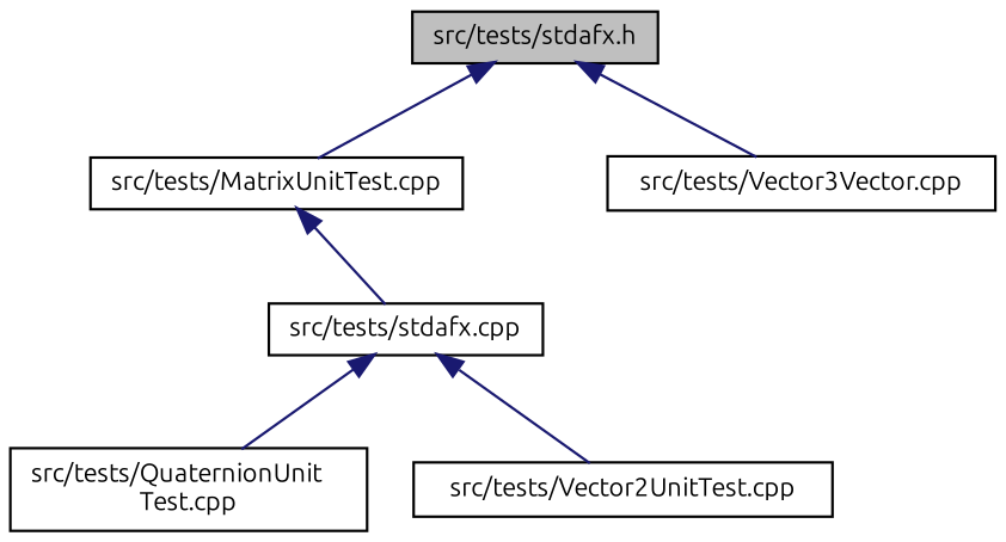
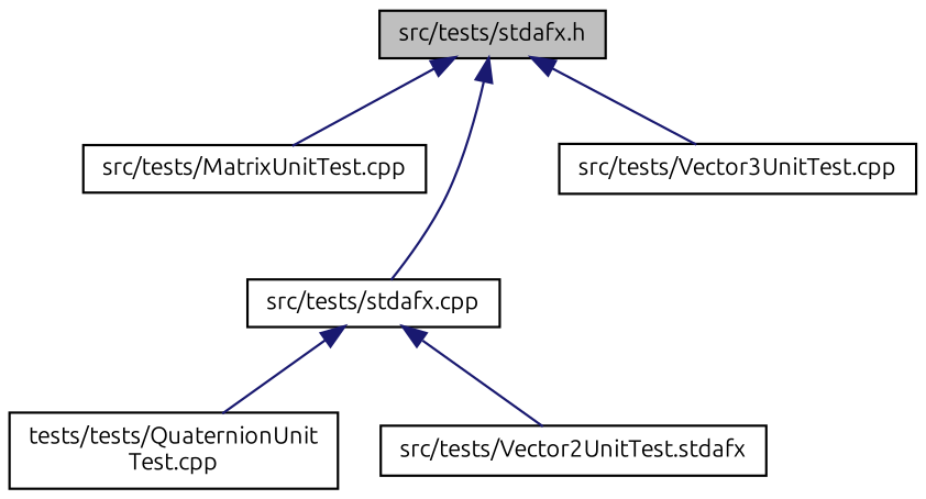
  digraph {
    fontname=Ubuntu
    node [color=black fillcolor=white fontname=Ubuntu fontsize=10 shape=record style=filled]
    edge [color=midnightblue dir=back fontname=Ubuntu fontsize=10 labelfontname=Helvetica labelfontsize=10 style=solid]
    n1 [fillcolor=grey75 fontcolor=black height=0.2 label="src/tests/stdafx.h" width=0.4]
    n2 [height=0.2 label="src/tests/MatrixUnitTest.cpp" width=0.4]
    n3 [height=0.2 label="src/tests/stdafx.cpp" width=0.4]
-   n4 [height=0.2 label="src/tests/Vector3Vector.cpp" width=0.4]
-   n5 [height=0.2 label="src/tests/QuaternionUnit\lTest.cpp" width=0.4]
-   n6 [height=0.2 label="src/tests/Vector2UnitTest.cpp" width=0.4]
+   n4 [height=0.2 label="src/tests/Vector3UnitTest.cpp" width=0.4]
+   n5 [height=0.2 label="tests/tests/QuaternionUnit\lTest.cpp" width=0.4]
+   n6 [height=0.2 label="src/tests/Vector2UnitTest.stdafx" width=0.4]
    n1 -> n2
-   n2 -> n3
+   n1 -> n3
    n1 -> n4
    n3 -> n5
    n3 -> n6
  }
